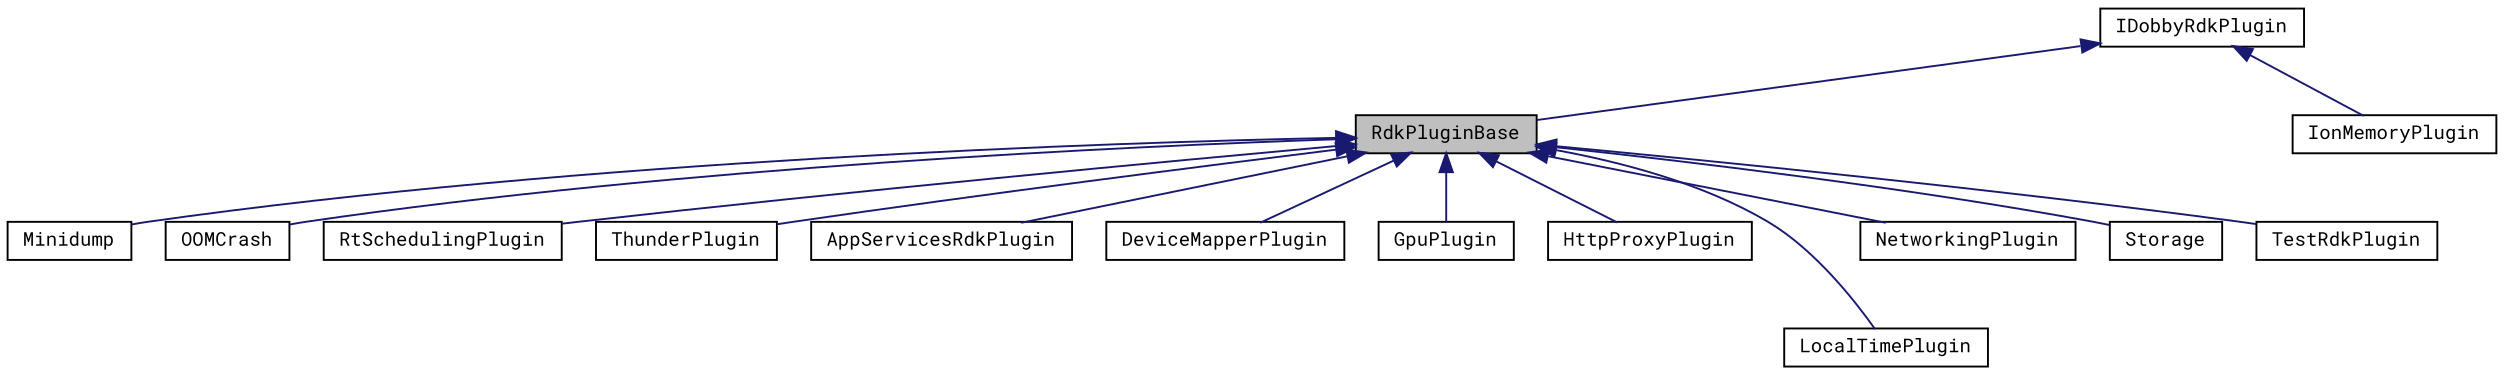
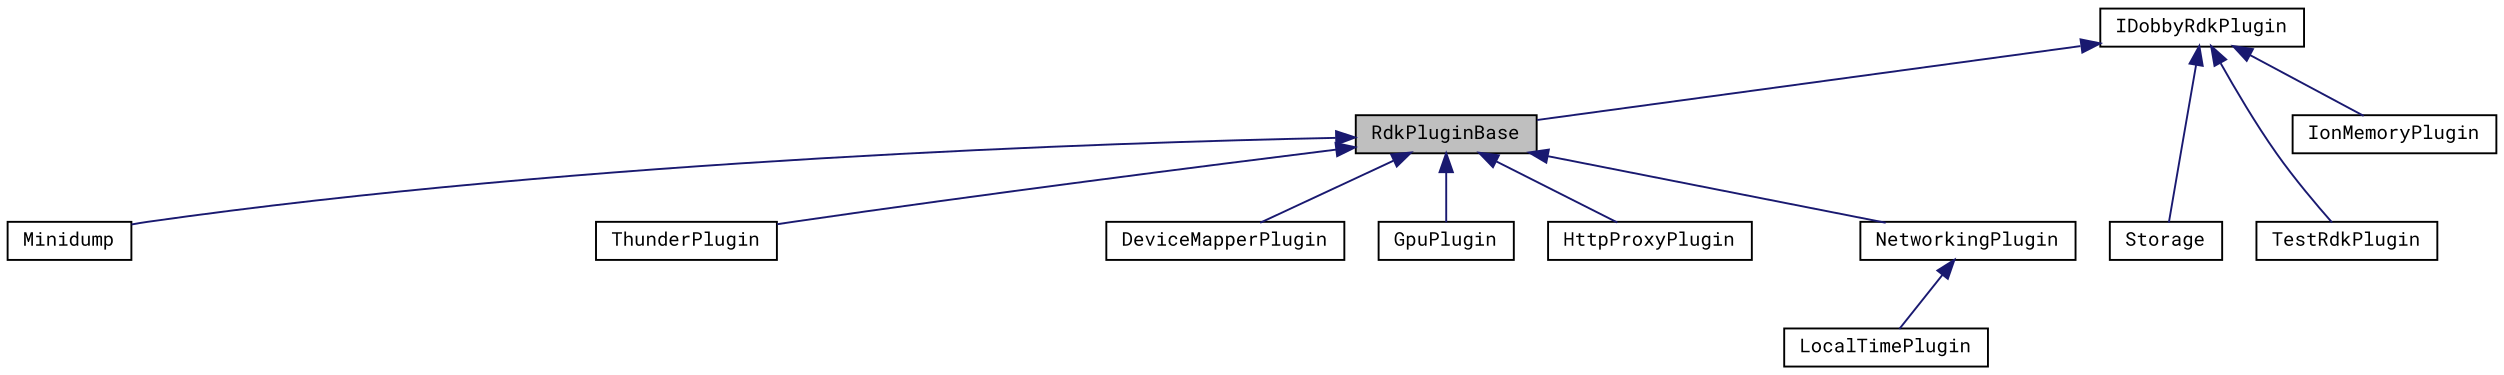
  digraph {
    fontname="Roboto Mono"
    rankdir=TB
    node [color=black fillcolor=white fontname="Roboto Mono" fontsize=10 shape=record style=filled]
    edge [color=midnightblue dir=back fontname="Roboto Mono" fontsize=10 labelfontname=Helvetica labelfontsize=10 style=solid]
    n1 [fillcolor=grey75 fontcolor=black height=0.2 label=RdkPluginBase width=0.4]
-   n2 [height=0.2 label=AppServicesRdkPlugin width=0.4]
    n3 [height=0.2 label=DeviceMapperPlugin width=0.4]
    n4 [height=0.2 label=GpuPlugin width=0.4]
    n5 [height=0.2 label=HttpProxyPlugin width=0.4]
    n6 [height=0.2 label=LocalTimePlugin width=0.4]
    n7 [height=0.2 label=Minidump width=0.4]
    n8 [height=0.2 label=NetworkingPlugin width=0.4]
-   n9 [height=0.2 label=OOMCrash width=0.4]
-   n10 [height=0.2 label=RtSchedulingPlugin width=0.4]
    n11 [height=0.2 label=Storage width=0.4]
    n12 [height=0.2 label=TestRdkPlugin width=0.4]
    n13 [height=0.2 label=ThunderPlugin width=0.4]
    n14 [height=0.2 label=IonMemoryPlugin width=0.4]
    n15 [height=0.2 label=IDobbyRdkPlugin width=0.4]
-   n1 -> n2
    n1 -> n3
    n1 -> n4
    n1 -> n5
-   n1 -> n6
+   n8 -> n6
    n1 -> n7
    n1 -> n8
-   n1 -> n9
-   n1 -> n10
-   n1 -> n11
-   n1 -> n12
+   n15 -> n11
+   n15 -> n12
    n1 -> n13
    n15 -> n1
    n15 -> n14
  }
